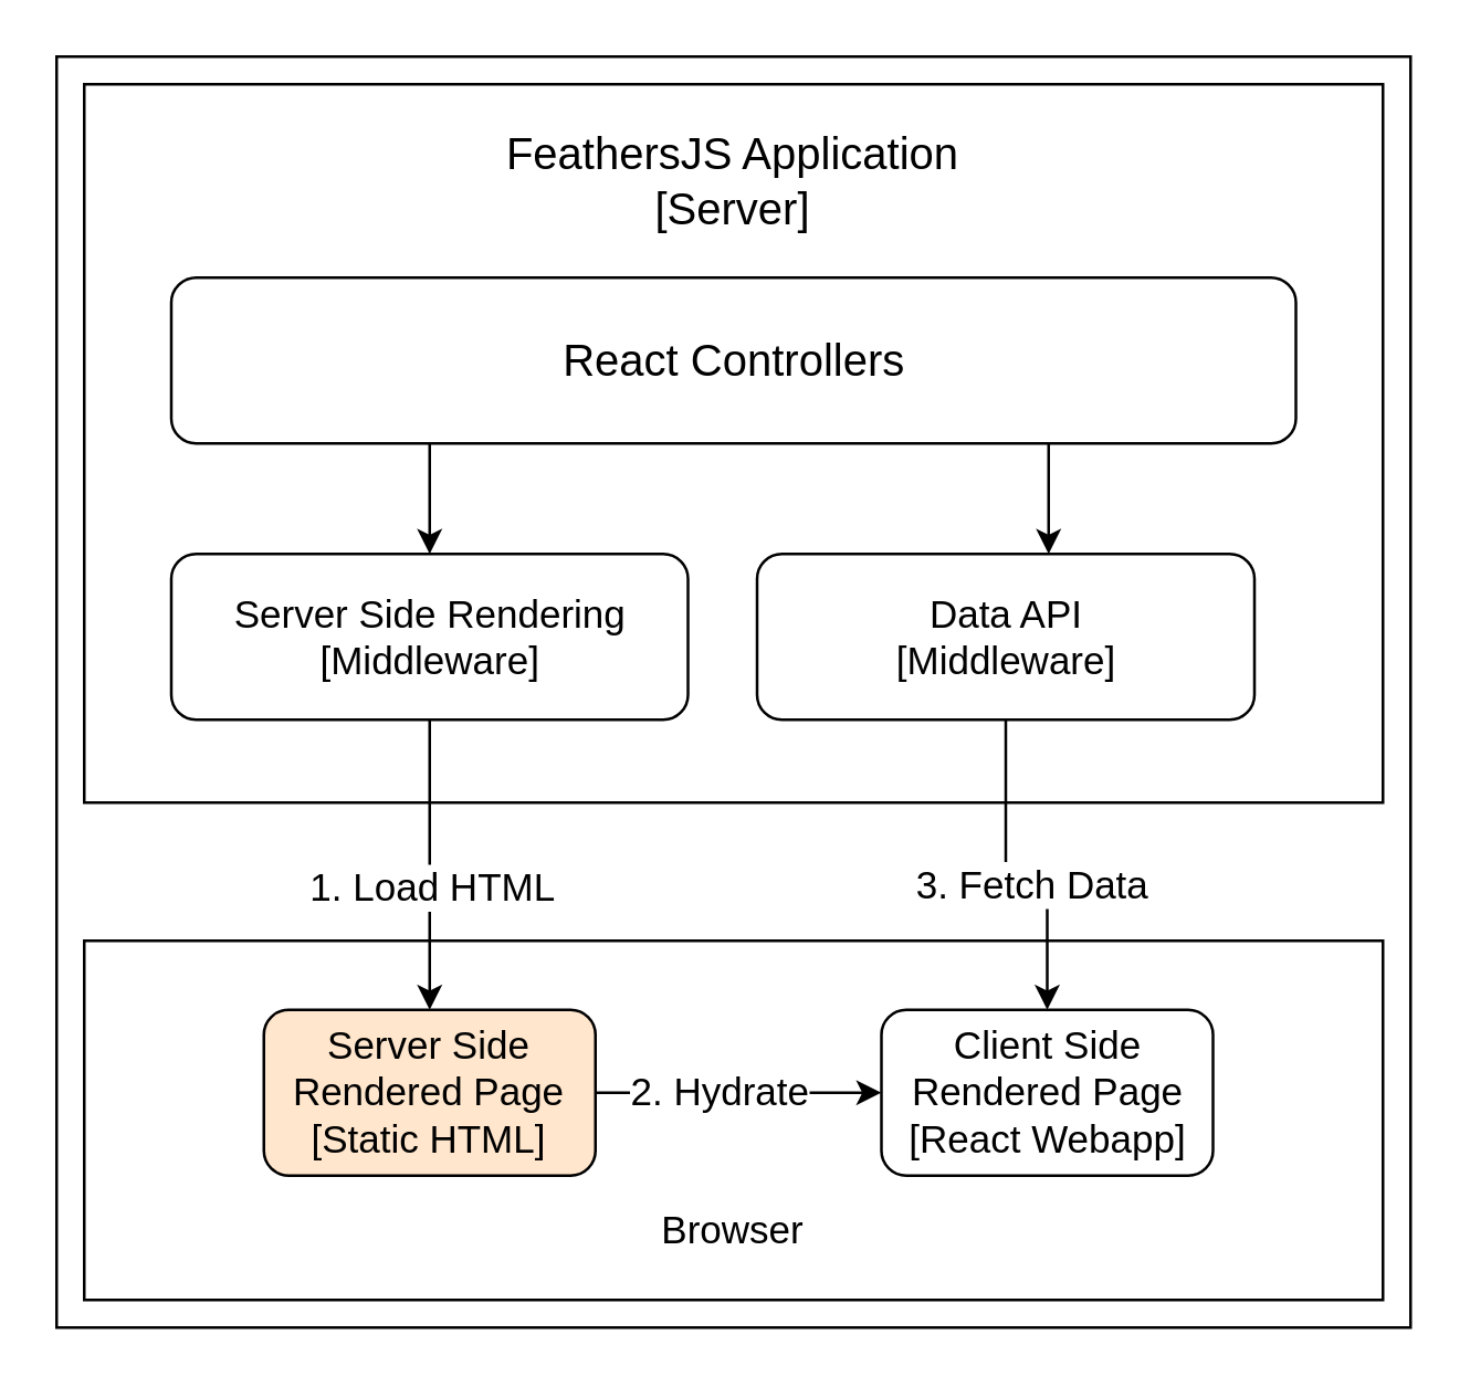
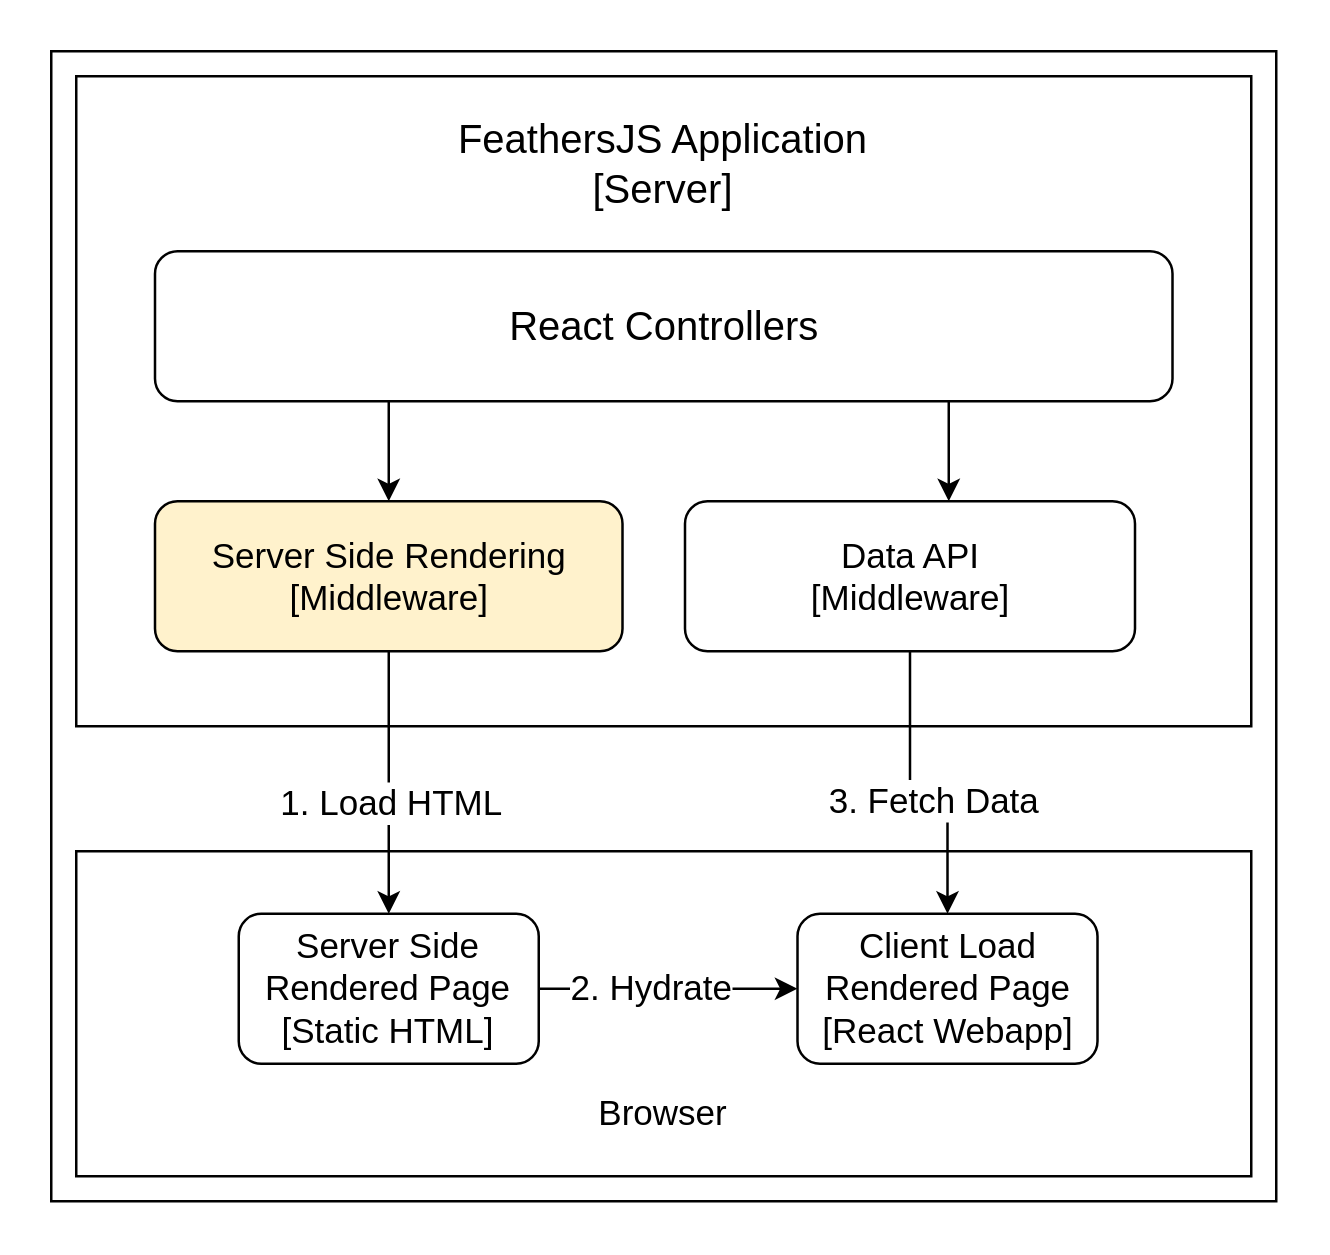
  <mxCell id="0" />
  <mxCell id="1" parent="0" />
  <mxCell id="2" value="" style="rounded=0;whiteSpace=wrap;html=1;fontSize=14;" vertex="1" parent="1"><mxGeometry x="20" y="20" width="490" height="460" as="geometry" /></mxCell>
  <mxCell id="3" value="" style="rounded=0;whiteSpace=wrap;html=1;fontSize=14;" parent="1" vertex="1"><mxGeometry x="30" y="340" width="470" height="130" as="geometry" /></mxCell>
  <mxCell id="4" value="" style="rounded=0;whiteSpace=wrap;html=1;fontSize=14;" parent="1" vertex="1"><mxGeometry x="30" y="30" width="470" height="260" as="geometry" /></mxCell>
  <mxCell id="5" value="FeathersJS Application&lt;br&gt;[Server]" style="text;html=1;strokeColor=none;fillColor=none;align=center;verticalAlign=middle;whiteSpace=wrap;rounded=0;fontSize=16;" parent="1" vertex="1"><mxGeometry x="111.25" y="50" width="307.5" height="30" as="geometry" /></mxCell>
  <mxCell id="6" style="edgeStyle=orthogonalEdgeStyle;rounded=0;orthogonalLoop=1;jettySize=auto;html=1;entryX=0.5;entryY=0;entryDx=0;entryDy=0;fontSize=16;" parent="1" source="8" target="11" edge="1"><mxGeometry relative="1" as="geometry"><Array as="points"><mxPoint x="155" y="180" /><mxPoint x="155" y="180" /></Array></mxGeometry></mxCell>
  <mxCell id="7" style="edgeStyle=orthogonalEdgeStyle;rounded=0;orthogonalLoop=1;jettySize=auto;html=1;fontSize=14;" parent="1" source="8" target="14" edge="1"><mxGeometry relative="1" as="geometry"><Array as="points"><mxPoint x="379" y="170" /><mxPoint x="379" y="170" /></Array></mxGeometry></mxCell>
  <mxCell id="8" value="React Controllers" style="rounded=1;whiteSpace=wrap;html=1;fontSize=16;" parent="1" vertex="1"><mxGeometry x="61.5" y="100" width="407" height="60" as="geometry" /></mxCell>
  <mxCell id="9" style="edgeStyle=orthogonalEdgeStyle;rounded=0;orthogonalLoop=1;jettySize=auto;html=1;entryX=0.5;entryY=0;entryDx=0;entryDy=0;fontSize=14;" parent="1" source="11" target="17" edge="1"><mxGeometry relative="1" as="geometry" /></mxCell>
  <mxCell id="10" value="1. Load HTML" style="edgeLabel;html=1;align=center;verticalAlign=middle;resizable=0;points=[];fontSize=14;" parent="9" vertex="1" connectable="0"><mxGeometry x="-0.043" y="1" relative="1" as="geometry"><mxPoint x="-1" y="10" as="offset" /></mxGeometry></mxCell>
- <mxCell id="11" value="Server Side Rendering&lt;br&gt;[Middleware]" style="rounded=1;whiteSpace=wrap;html=1;fontSize=14;" parent="1" vertex="1"><mxGeometry x="61.5" y="200" width="187" height="60" as="geometry" /></mxCell>
+ <mxCell id="11" value="Server Side Rendering&lt;br&gt;[Middleware]" style="rounded=1;whiteSpace=wrap;html=1;fontSize=14;fillColor=#fff2cc;" parent="1" vertex="1"><mxGeometry x="61.5" y="200" width="187" height="60" as="geometry" /></mxCell>
  <mxCell id="12" value="" style="edgeStyle=orthogonalEdgeStyle;rounded=0;orthogonalLoop=1;jettySize=auto;html=1;fontSize=14;" parent="1" source="14" target="18" edge="1"><mxGeometry relative="1" as="geometry" /></mxCell>
  <mxCell id="13" value="3. Fetch Data" style="edgeLabel;html=1;align=center;verticalAlign=middle;resizable=0;points=[];fontSize=14;" parent="12" vertex="1" connectable="0"><mxGeometry x="0.012" relative="1" as="geometry"><mxPoint y="7" as="offset" /></mxGeometry></mxCell>
  <mxCell id="14" value="Data API&lt;br&gt;[Middleware]" style="rounded=1;whiteSpace=wrap;html=1;fontSize=14;" parent="1" vertex="1"><mxGeometry x="273.5" y="200" width="180" height="60" as="geometry" /></mxCell>
  <mxCell id="15" value="Browser" style="text;html=1;strokeColor=none;fillColor=none;align=center;verticalAlign=middle;whiteSpace=wrap;rounded=0;fontSize=14;" parent="1" vertex="1"><mxGeometry x="235" y="430" width="60" height="30" as="geometry" /></mxCell>
  <mxCell id="16" value="&lt;font style=&quot;font-size: 14px;&quot;&gt;2. Hydrate&lt;br style=&quot;font-size: 14px;&quot;&gt;&lt;/font&gt;" style="edgeStyle=orthogonalEdgeStyle;rounded=0;orthogonalLoop=1;jettySize=auto;html=1;fontSize=14;" parent="1" source="17" target="18" edge="1"><mxGeometry x="-0.13" relative="1" as="geometry"><mxPoint as="offset" /></mxGeometry></mxCell>
- <mxCell id="17" value="Server Side Rendered Page&lt;br&gt;[Static HTML]" style="rounded=1;whiteSpace=wrap;html=1;fontSize=14;fillColor=#ffe6cc;" parent="1" vertex="1"><mxGeometry x="95" y="365" width="120" height="60" as="geometry" /></mxCell>
- <mxCell id="18" value="Client Side Rendered Page&lt;br&gt;[React Webapp]" style="whiteSpace=wrap;html=1;fontSize=14;rounded=1;" parent="1" vertex="1"><mxGeometry x="318.5" y="365" width="120" height="60" as="geometry" /></mxCell>
+ <mxCell id="17" value="Server Side Rendered Page&lt;br&gt;[Static HTML]" style="rounded=1;whiteSpace=wrap;html=1;fontSize=14;" parent="1" vertex="1"><mxGeometry x="95" y="365" width="120" height="60" as="geometry" /></mxCell>
+ <mxCell id="18" value="Client Load Rendered Page&lt;br&gt;[React Webapp]" style="whiteSpace=wrap;html=1;fontSize=14;rounded=1;" parent="1" vertex="1"><mxGeometry x="318.5" y="365" width="120" height="60" as="geometry" /></mxCell>
